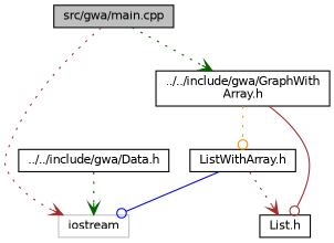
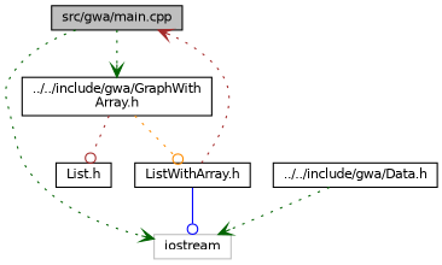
  digraph {
    fontname="DejaVu Sans"
    node [color=black fillcolor=white fontname="DejaVu Sans" fontsize=10 shape=record style=filled]
    edge [arrowhead=vee color=darkgreen fontname="DejaVu Sans" fontsize=10 labelfontname=Helvetica labelfontsize=10 style=dotted]
    n1 [fillcolor=grey75 fontcolor=black height=0.2 label="src/gwa/main.cpp" width=0.4]
    n2 [color=grey75 height=0.2 label=iostream width=0.4]
    n3 [height=0.2 label="../../include/gwa/GraphWith\lArray.h" width=0.4]
    n4 [height=0.2 label="../../include/gwa/Data.h" width=0.4]
    n5 [height=0.2 label="List.h" width=0.4]
    n6 [height=0.2 label="ListWithArray.h" width=0.4]
-   n1 -> n2 [color=brown]
+   n1 -> n2
    n1 -> n3
-   n3 -> n5 [arrowhead=odot color=brown style=solid]
+   n3 -> n5 [arrowhead=odot color=brown]
    n3 -> n6 [arrowhead=odot color=darkorange]
    n4 -> n2
    n6 -> n2 [arrowhead=odot color=blue style=solid]
-   n6 -> n5 [color=brown]
+   n6 -> n1 [color=brown]
  }
